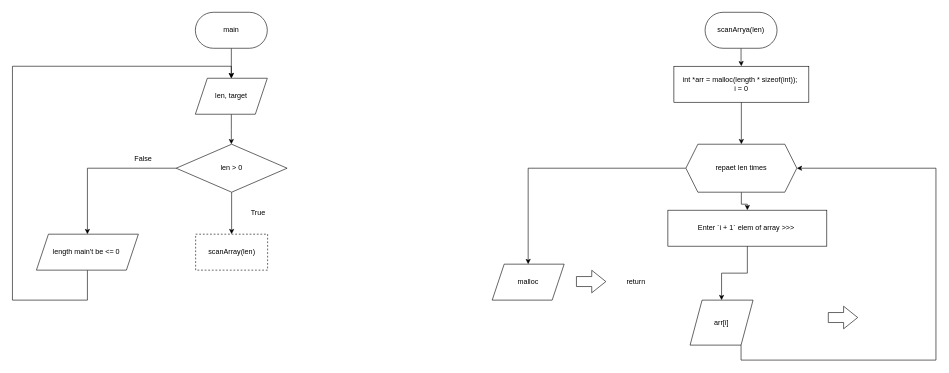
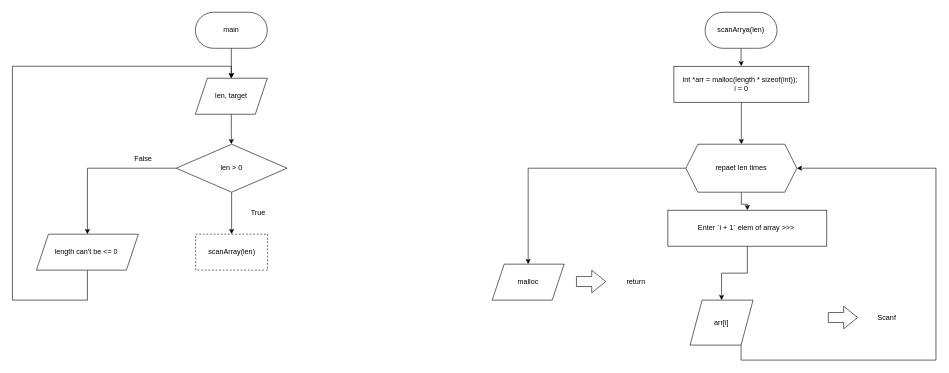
  <mxCell id="0" />
  <mxCell id="1" parent="0" />
  <mxCell id="2" value="" style="edgeStyle=orthogonalEdgeStyle;rounded=0;orthogonalLoop=1;jettySize=auto;html=1;" edge="1" parent="1" source="3" target="5"><mxGeometry relative="1" as="geometry" /></mxCell>
  <mxCell id="3" value="main" style="rounded=1;whiteSpace=wrap;html=1;arcSize=50;" vertex="1" parent="1"><mxGeometry x="325" y="20" width="120" height="60" as="geometry" /></mxCell>
  <mxCell id="4" value="" style="edgeStyle=orthogonalEdgeStyle;rounded=0;orthogonalLoop=1;jettySize=auto;html=1;" edge="1" parent="1" source="5"><mxGeometry relative="1" as="geometry"><mxPoint x="385" y="240" as="targetPoint" /></mxGeometry></mxCell>
  <mxCell id="5" value="len, target" style="shape=parallelogram;perimeter=parallelogramPerimeter;whiteSpace=wrap;html=1;fixedSize=1;" vertex="1" parent="1"><mxGeometry x="325" y="130" width="120" height="60" as="geometry" /></mxCell>
  <mxCell id="6" value="scanArray(len)" style="rounded=0;whiteSpace=wrap;html=1;dashed=1;" vertex="1" parent="1"><mxGeometry x="325.5" y="390" width="120" height="60" as="geometry" /></mxCell>
  <mxCell id="7" value="" style="edgeStyle=orthogonalEdgeStyle;rounded=0;orthogonalLoop=1;jettySize=auto;html=1;" edge="1" parent="1" source="8" target="13"><mxGeometry relative="1" as="geometry" /></mxCell>
  <mxCell id="8" value="scanArrya(len)" style="rounded=1;whiteSpace=wrap;html=1;arcSize=50;" vertex="1" parent="1"><mxGeometry x="1175" y="20" width="120" height="60" as="geometry" /></mxCell>
  <mxCell id="9" value="" style="edgeStyle=orthogonalEdgeStyle;rounded=0;orthogonalLoop=1;jettySize=auto;html=1;" edge="1" parent="1" source="11" target="15"><mxGeometry relative="1" as="geometry" /></mxCell>
  <mxCell id="10" style="edgeStyle=orthogonalEdgeStyle;rounded=0;orthogonalLoop=1;jettySize=auto;html=1;" edge="1" parent="1" source="11" target="27"><mxGeometry relative="1" as="geometry" /></mxCell>
  <mxCell id="11" value="repaet len times" style="shape=hexagon;perimeter=hexagonPerimeter2;whiteSpace=wrap;html=1;fixedSize=1;" vertex="1" parent="1"><mxGeometry x="1143" y="240" width="185" height="80" as="geometry" /></mxCell>
  <mxCell id="12" style="edgeStyle=orthogonalEdgeStyle;rounded=0;orthogonalLoop=1;jettySize=auto;html=1;" edge="1" parent="1" source="13" target="11"><mxGeometry relative="1" as="geometry" /></mxCell>
  <mxCell id="13" value="&lt;div&gt;int *arr = malloc(length * sizeof(int));&amp;nbsp;&lt;/div&gt;&lt;div&gt;i = 0&lt;/div&gt;" style="rounded=0;whiteSpace=wrap;html=1;" vertex="1" parent="1"><mxGeometry x="1123" y="110" width="225" height="60" as="geometry" /></mxCell>
  <mxCell id="14" value="" style="edgeStyle=orthogonalEdgeStyle;rounded=0;orthogonalLoop=1;jettySize=auto;html=1;" edge="1" parent="1" source="15" target="17"><mxGeometry relative="1" as="geometry" /></mxCell>
  <mxCell id="15" value="Enter `i + 1` elem of array &amp;gt;&amp;gt;&amp;gt;&amp;nbsp;" style="rounded=0;whiteSpace=wrap;html=1;" vertex="1" parent="1"><mxGeometry x="1113" y="350" width="265" height="60" as="geometry" /></mxCell>
  <mxCell id="16" style="edgeStyle=orthogonalEdgeStyle;rounded=0;orthogonalLoop=1;jettySize=auto;html=1;entryX=1;entryY=0.5;entryDx=0;entryDy=0;" edge="1" parent="1" source="17" target="11"><mxGeometry relative="1" as="geometry"><Array as="points"><mxPoint x="1235" y="600" /><mxPoint x="1560" y="600" /><mxPoint x="1560" y="280" /></Array></mxGeometry></mxCell>
  <mxCell id="17" value="arr[i]" style="shape=parallelogram;perimeter=parallelogramPerimeter;whiteSpace=wrap;html=1;fixedSize=1;" vertex="1" parent="1"><mxGeometry x="1150" y="500" width="105" height="75" as="geometry" /></mxCell>
  <mxCell id="18" value="" style="shape=flexArrow;endArrow=classic;html=1;rounded=0;width=16.667;endSize=7.5;" edge="1" parent="1"><mxGeometry width="50" height="50" relative="1" as="geometry"><mxPoint x="1380" y="529" as="sourcePoint" /><mxPoint x="1430" y="529" as="targetPoint" /></mxGeometry></mxCell>
+ <mxCell id="19" value="Scanf&amp;nbsp;" style="text;html=1;align=center;verticalAlign=middle;whiteSpace=wrap;rounded=0;" vertex="1" parent="1"><mxGeometry x="1450" y="515" width="60" height="30" as="geometry" /></mxCell>
  <mxCell id="20" style="edgeStyle=orthogonalEdgeStyle;rounded=0;orthogonalLoop=1;jettySize=auto;html=1;" edge="1" parent="1" source="22" target="6"><mxGeometry relative="1" as="geometry" /></mxCell>
  <mxCell id="21" style="edgeStyle=orthogonalEdgeStyle;rounded=0;orthogonalLoop=1;jettySize=auto;html=1;" edge="1" parent="1" source="22" target="25"><mxGeometry relative="1" as="geometry" /></mxCell>
  <mxCell id="22" value="len &amp;gt; 0" style="rhombus;whiteSpace=wrap;html=1;" vertex="1" parent="1"><mxGeometry x="293" y="240" width="185" height="80" as="geometry" /></mxCell>
  <mxCell id="23" value="True" style="text;html=1;align=center;verticalAlign=middle;whiteSpace=wrap;rounded=0;" vertex="1" parent="1"><mxGeometry x="400" y="340" width="60" height="30" as="geometry" /></mxCell>
  <mxCell id="24" style="edgeStyle=orthogonalEdgeStyle;rounded=0;orthogonalLoop=1;jettySize=auto;html=1;entryX=0.5;entryY=0;entryDx=0;entryDy=0;" edge="1" parent="1" source="25" target="5"><mxGeometry relative="1" as="geometry"><Array as="points"><mxPoint x="145" y="500" /><mxPoint x="20" y="500" /><mxPoint x="20" y="110" /><mxPoint x="385" y="110" /></Array></mxGeometry></mxCell>
- <mxCell id="25" value="length main't be &amp;lt;= 0&amp;nbsp;" style="shape=parallelogram;perimeter=parallelogramPerimeter;whiteSpace=wrap;html=1;fixedSize=1;" vertex="1" parent="1"><mxGeometry x="60" y="390" width="170" height="60" as="geometry" /></mxCell>
+ <mxCell id="25" value="length can't be &amp;lt;= 0&amp;nbsp;" style="shape=parallelogram;perimeter=parallelogramPerimeter;whiteSpace=wrap;html=1;fixedSize=1;" vertex="1" parent="1"><mxGeometry x="60" y="390" width="170" height="60" as="geometry" /></mxCell>
  <mxCell id="26" value="False&amp;nbsp;" style="text;html=1;align=center;verticalAlign=middle;whiteSpace=wrap;rounded=0;" vertex="1" parent="1"><mxGeometry x="210" y="250" width="60" height="30" as="geometry" /></mxCell>
  <mxCell id="27" value="malloc" style="shape=parallelogram;perimeter=parallelogramPerimeter;whiteSpace=wrap;html=1;fixedSize=1;" vertex="1" parent="1"><mxGeometry x="820" y="440" width="120" height="60" as="geometry" /></mxCell>
  <mxCell id="28" value="" style="shape=flexArrow;endArrow=classic;html=1;rounded=0;width=16.667;endSize=7.5;" edge="1" parent="1"><mxGeometry width="50" height="50" relative="1" as="geometry"><mxPoint x="960" y="469" as="sourcePoint" /><mxPoint x="1010" y="469" as="targetPoint" /></mxGeometry></mxCell>
  <mxCell id="29" value="return" style="text;html=1;align=center;verticalAlign=middle;whiteSpace=wrap;rounded=0;" vertex="1" parent="1"><mxGeometry x="1030" y="455" width="60" height="30" as="geometry" /></mxCell>
